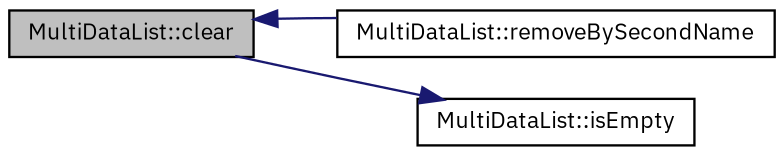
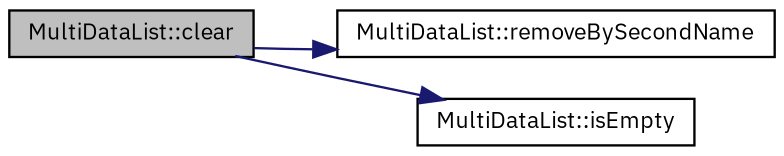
  digraph {
    fontname="IBM Plex Sans"
    rankdir=LR
    node [color=black fillcolor=white fontname="IBM Plex Sans" fontsize=10 shape=record style=filled]
    edge [color=midnightblue fontname="IBM Plex Sans" fontsize=10 labelfontname=Helvetica labelfontsize=10 style=solid]
    n1 [fillcolor=grey75 fontcolor=black height=0.2 label="MultiDataList::clear" width=0.4]
    n2 [height=0.2 label="MultiDataList::removeBySecondName" width=0.4]
    n3 [height=0.2 label="MultiDataList::isEmpty" width=0.4]
-   n2 -> n1
+   n1 -> n2
    n1 -> n3
  }
